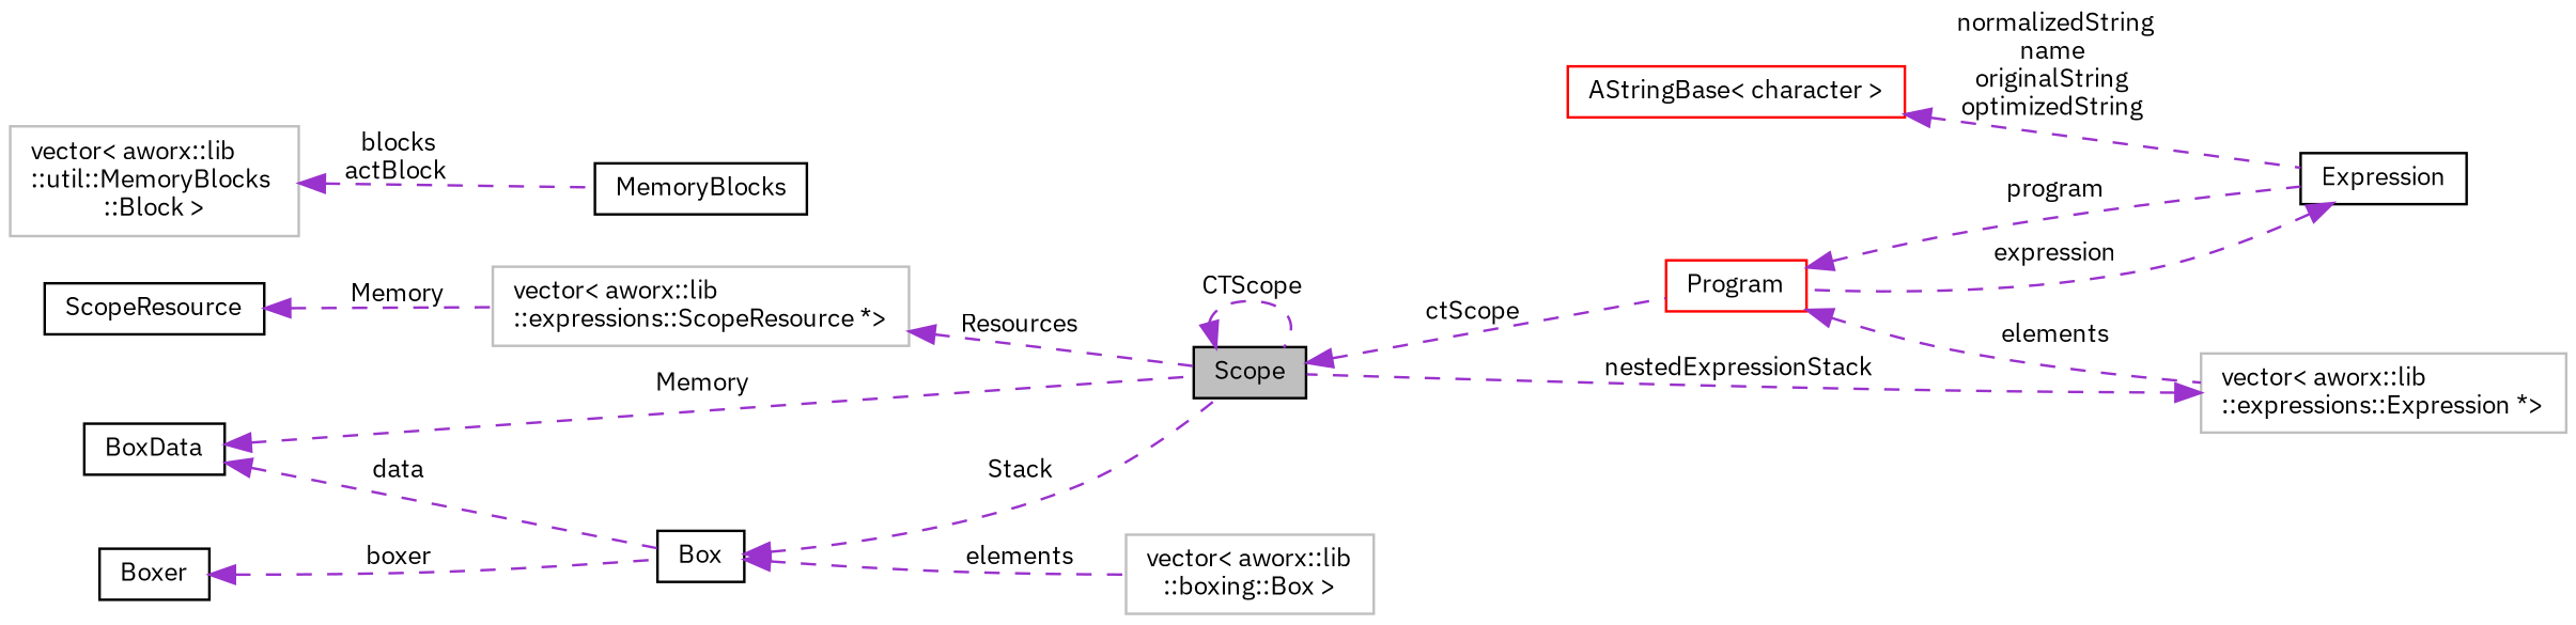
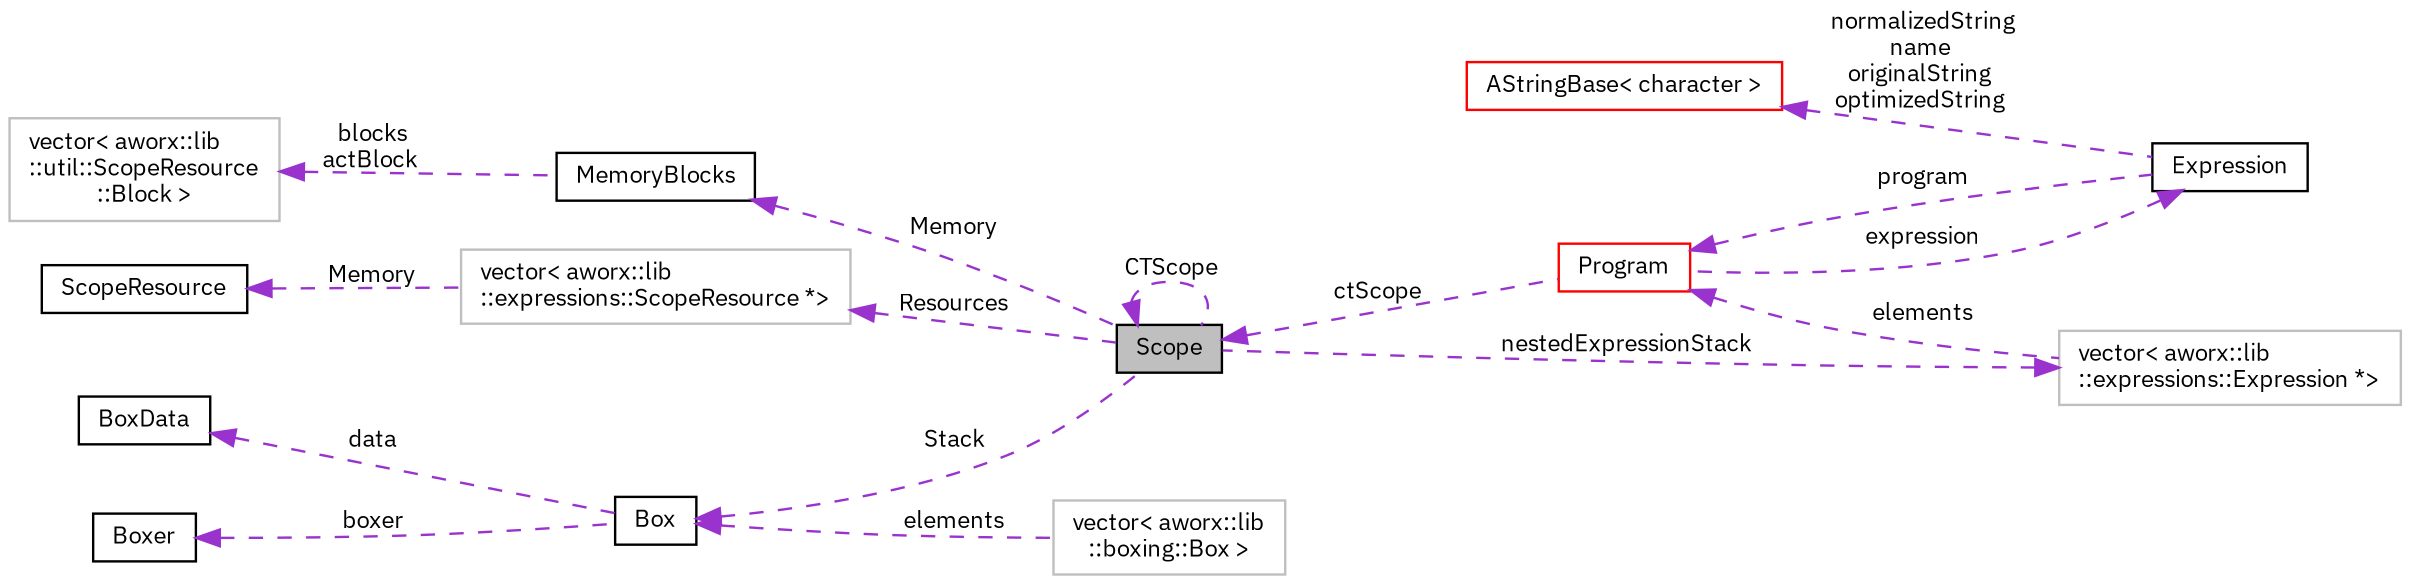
  digraph {
    fontname="IBM Plex Sans"
    rankdir=LR
    node [color=black fillcolor=white fontname="IBM Plex Sans" fontsize=10 shape=record style=filled]
    edge [color=darkorchid3 dir=back fontname="IBM Plex Sans" fontsize=10 labelfontname=Helvetica labelfontsize=10 style=dashed]
    n1 [fillcolor=grey75 fontcolor=black height=0.2 label=Scope width=0.4]
    n2 [color=red height=0.2 label=Program width=0.4]
    n3 [color=grey75 height=0.2 label="vector\< aworx::lib\l::expressions::Expression *\>" width=0.4]
    n4 [height=0.2 label=Expression width=0.4]
    n5 [height=0.2 label=MemoryBlocks width=0.4]
-   n6 [color=grey75 height=0.2 label="vector\< aworx::lib\l::util::MemoryBlocks\l::Block \>" width=0.4]
+   n6 [color=grey75 height=0.2 label="vector\< aworx::lib\l::util::ScopeResource\l::Block \>" width=0.4]
    n7 [color=grey75 height=0.2 label="vector\< aworx::lib\l::expressions::ScopeResource *\>" width=0.4]
    n8 [height=0.2 label=ScopeResource width=0.4]
    n9 [color=red height=0.2 label="AStringBase\< character \>" width=0.4]
    n10 [color=grey75 height=0.2 label="vector\< aworx::lib\l::boxing::Box \>" width=0.4]
    n11 [height=0.2 label=Box width=0.4]
    n12 [height=0.2 label=BoxData width=0.4]
    n13 [height=0.2 label=Boxer width=0.4]
    n1 -> n1 [label=" CTScope"]
    n1 -> n2 [label=" ctScope"]
    n2 -> n3 [label=" elements"]
    n2 -> n4 [label=" program"]
    n3 -> n1 [label=" nestedExpressionStack"]
    n4 -> n2 [label=" expression"]
-   n12 -> n1 [label=" Memory"]
+   n5 -> n1 [label=" Memory"]
    n6 -> n5 [label=" blocks\nactBlock"]
    n7 -> n1 [label=" Resources"]
    n8 -> n7 [label=" Memory"]
    n9 -> n4 [label=" normalizedString\nname\noriginalString\noptimizedString"]
    n11 -> n1 [label=" Stack"]
    n11 -> n10 [label=" elements"]
    n12 -> n11 [label=" data"]
    n13 -> n11 [label=" boxer"]
  }
